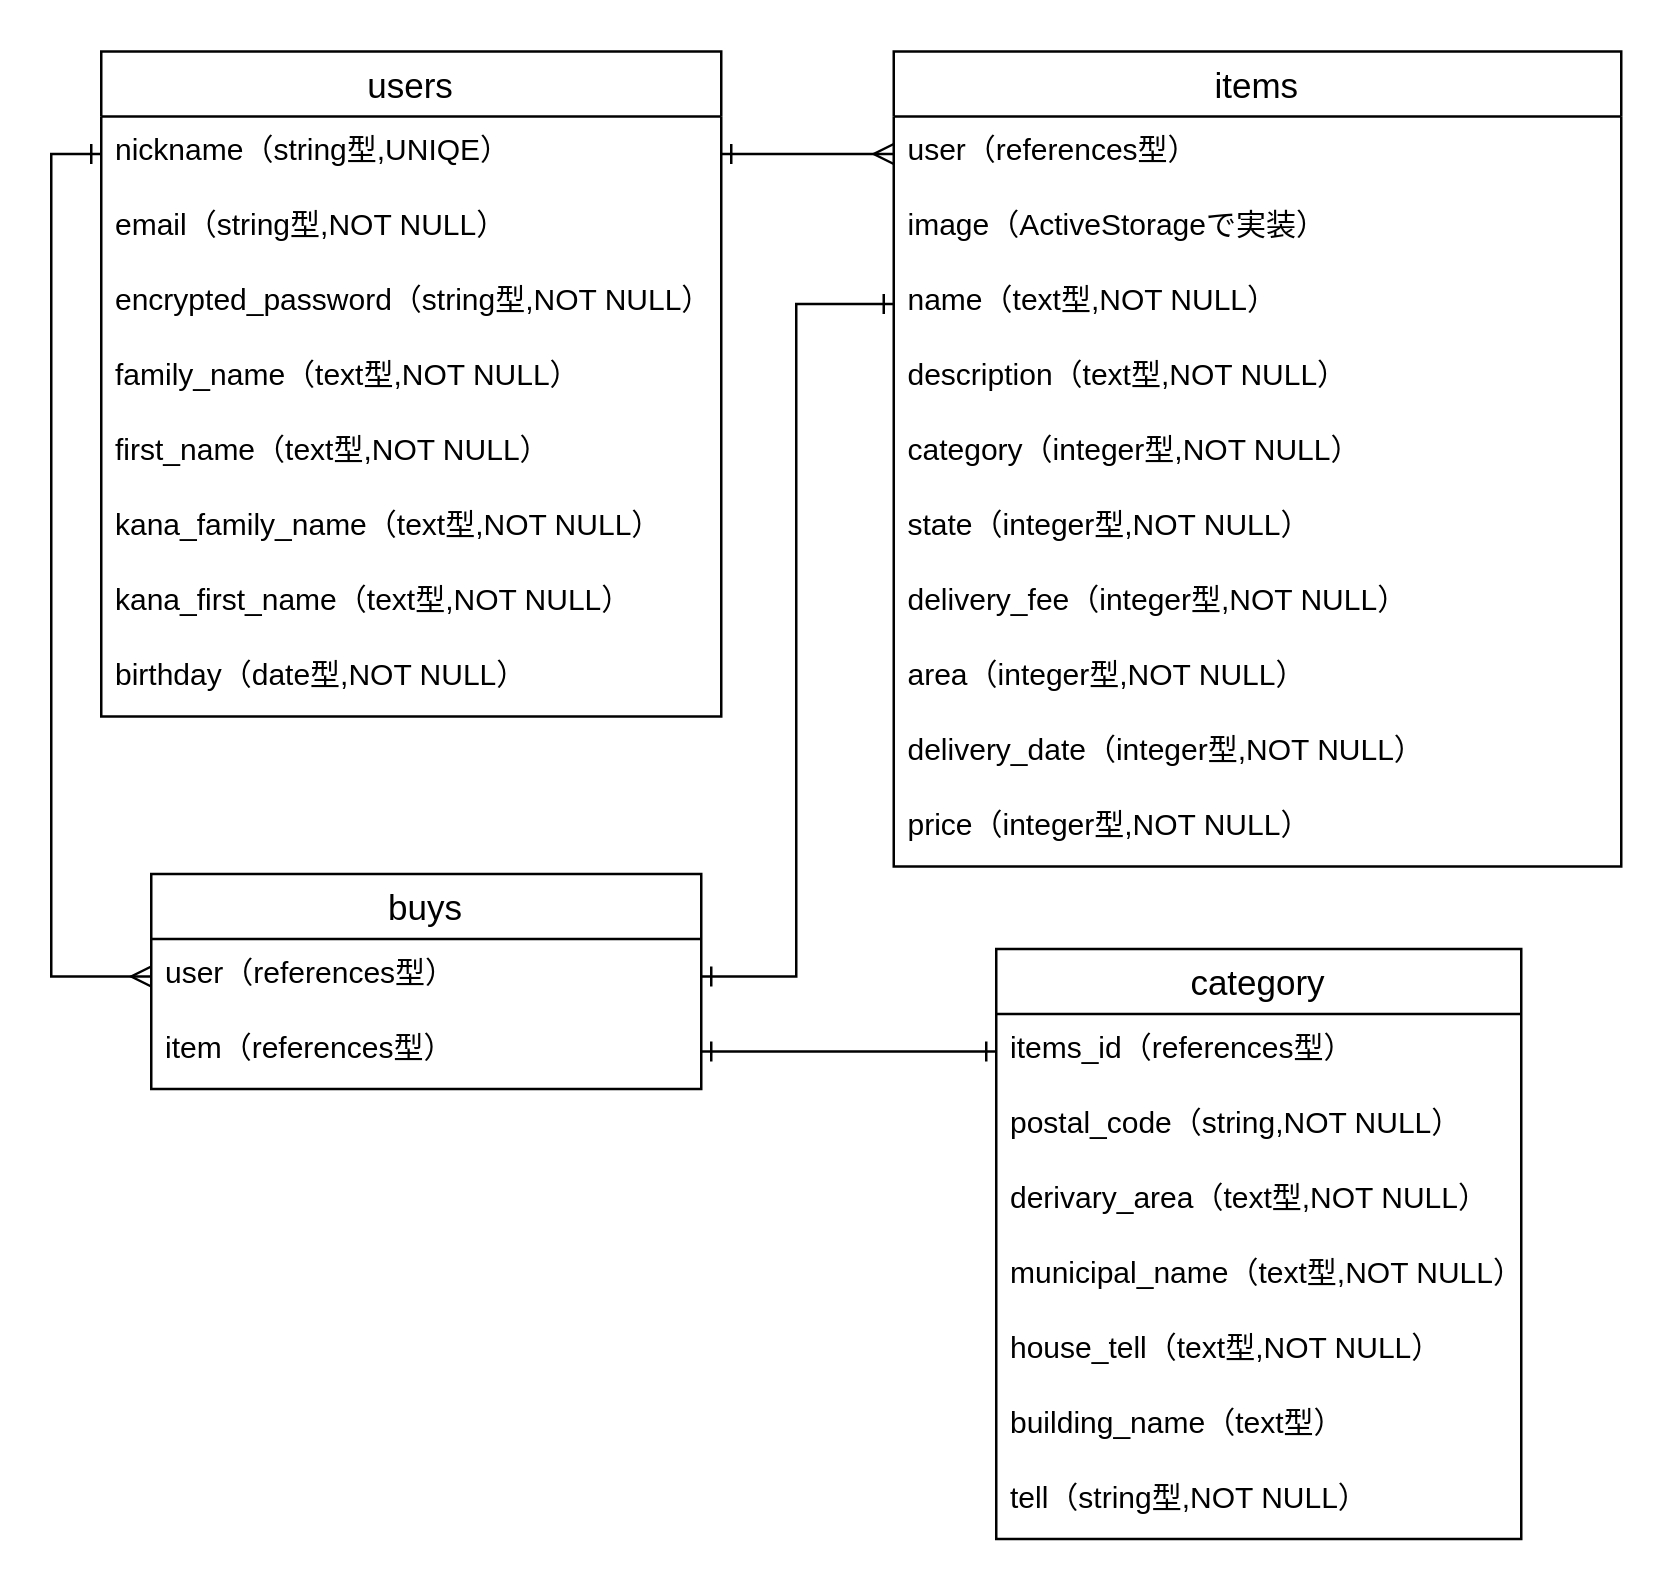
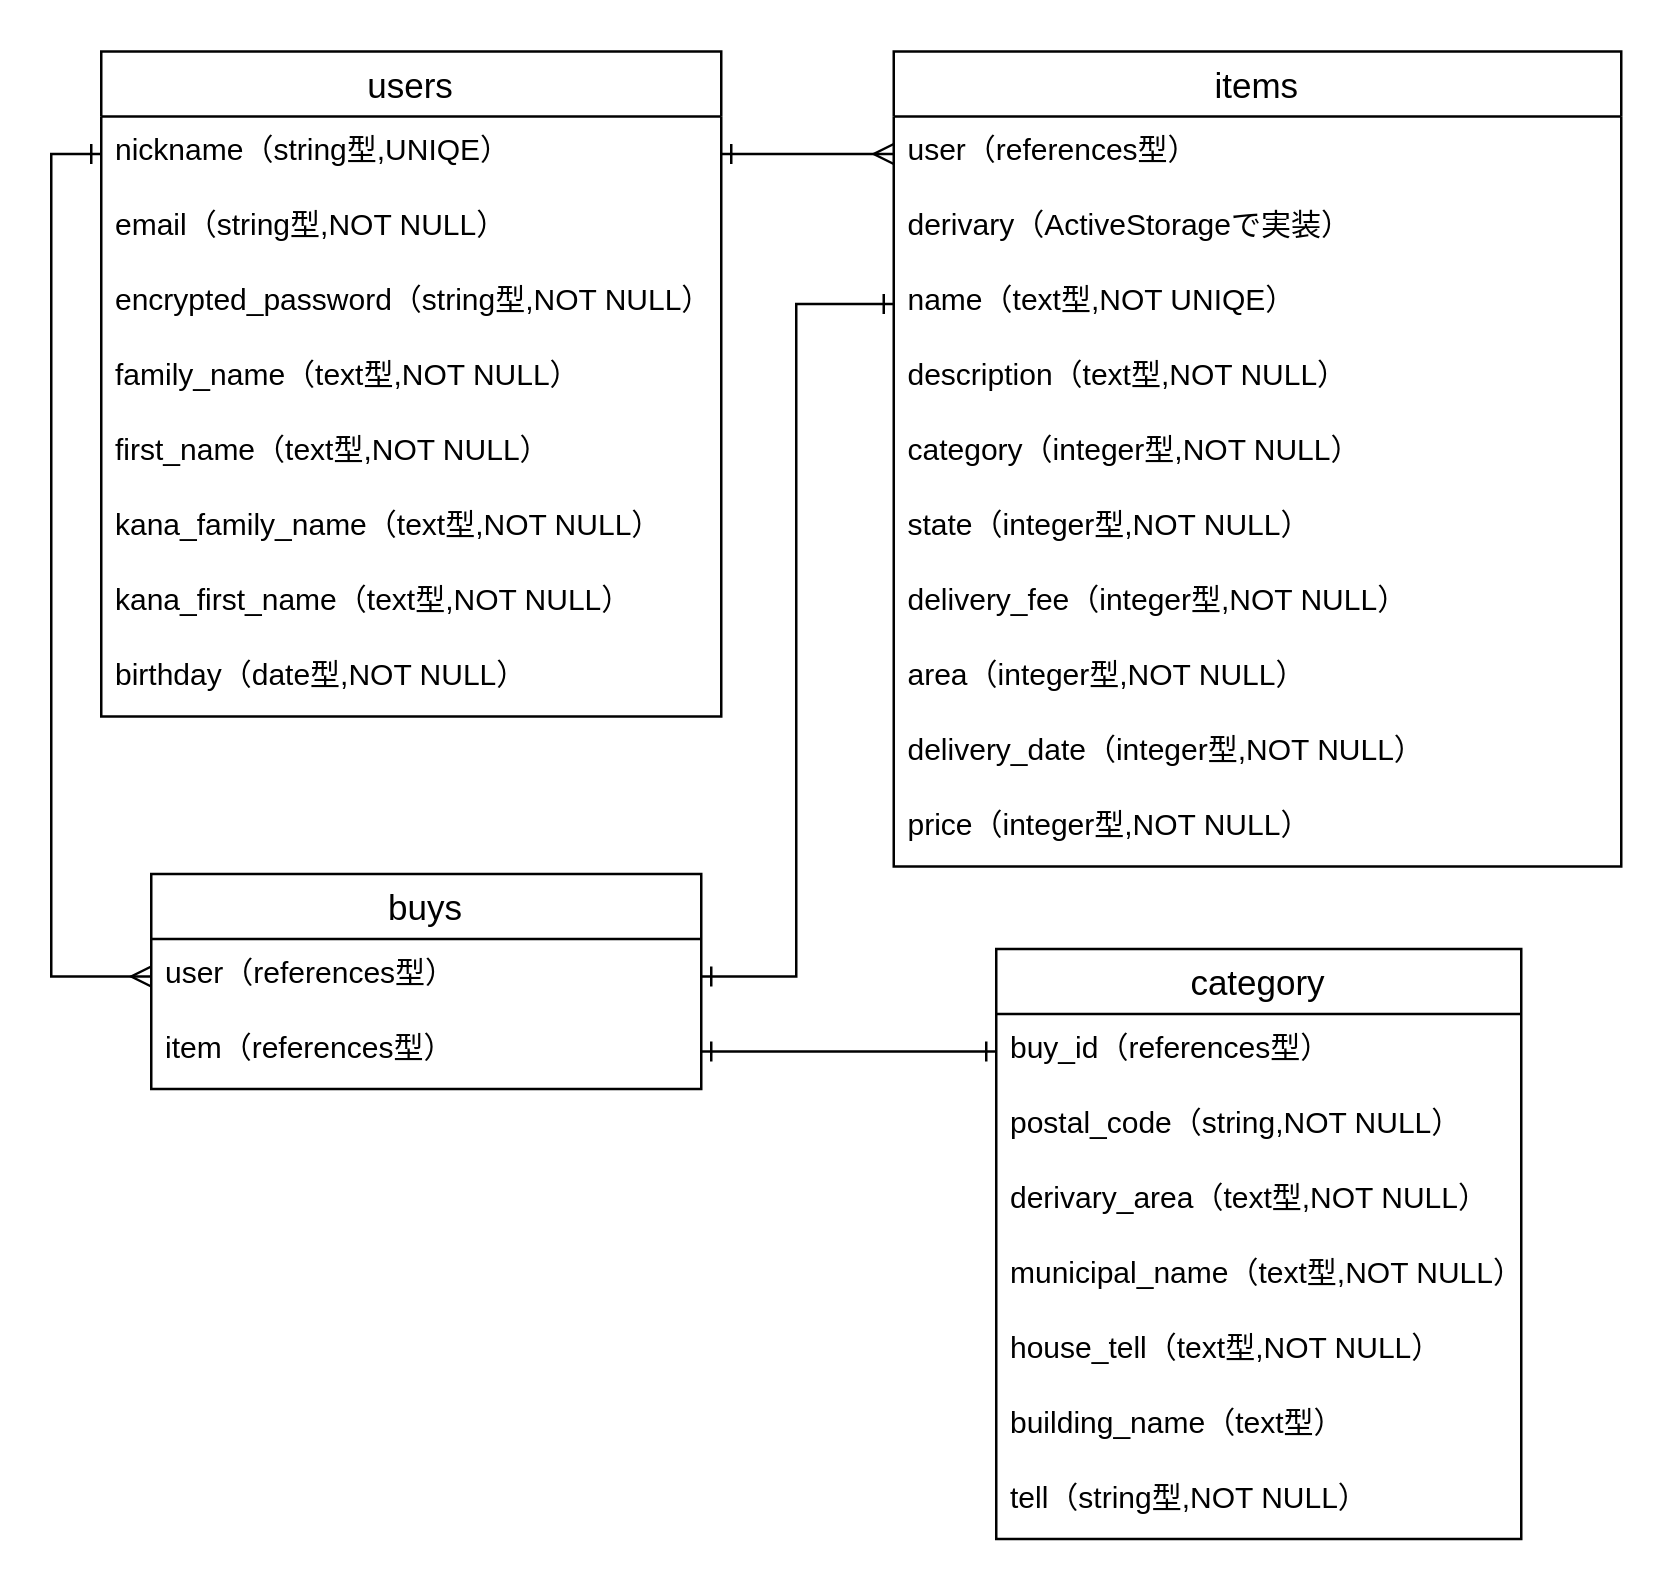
  <mxCell id="0" />
  <mxCell id="1" parent="0" />
  <mxCell id="2" value="users" style="swimlane;fontStyle=0;childLayout=stackLayout;horizontal=1;startSize=26;horizontalStack=0;resizeParent=1;resizeParentMax=0;resizeLast=0;collapsible=1;marginBottom=0;align=center;fontSize=14;" parent="1" vertex="1"><mxGeometry x="40" y="20" width="248" height="266" as="geometry" /></mxCell>
  <mxCell id="3" value="nickname（string型,UNIQE）" style="text;strokeColor=none;fillColor=none;spacingLeft=4;spacingRight=4;overflow=hidden;rotatable=0;points=[[0,0.5],[1,0.5]];portConstraint=eastwest;fontSize=12;" parent="2" vertex="1"><mxGeometry y="26" width="248" height="30" as="geometry" /></mxCell>
  <mxCell id="4" value="email（string型,NOT NULL）" style="text;strokeColor=none;fillColor=none;spacingLeft=4;spacingRight=4;overflow=hidden;rotatable=0;points=[[0,0.5],[1,0.5]];portConstraint=eastwest;fontSize=12;" parent="2" vertex="1"><mxGeometry y="56" width="248" height="30" as="geometry" /></mxCell>
  <mxCell id="5" value="encrypted_password（string型,NOT NULL）" style="text;strokeColor=none;fillColor=none;spacingLeft=4;spacingRight=4;overflow=hidden;rotatable=0;points=[[0,0.5],[1,0.5]];portConstraint=eastwest;fontSize=12;" parent="2" vertex="1"><mxGeometry y="86" width="248" height="30" as="geometry" /></mxCell>
  <mxCell id="6" value="family_name（text型,NOT NULL）" style="text;strokeColor=none;fillColor=none;spacingLeft=4;spacingRight=4;overflow=hidden;rotatable=0;points=[[0,0.5],[1,0.5]];portConstraint=eastwest;fontSize=12;" parent="2" vertex="1"><mxGeometry y="116" width="248" height="30" as="geometry" /></mxCell>
  <mxCell id="7" value="first_name（text型,NOT NULL）" style="text;strokeColor=none;fillColor=none;spacingLeft=4;spacingRight=4;overflow=hidden;rotatable=0;points=[[0,0.5],[1,0.5]];portConstraint=eastwest;fontSize=12;" parent="2" vertex="1"><mxGeometry y="146" width="248" height="30" as="geometry" /></mxCell>
  <mxCell id="8" value="kana_family_name（text型,NOT NULL）" style="text;strokeColor=none;fillColor=none;spacingLeft=4;spacingRight=4;overflow=hidden;rotatable=0;points=[[0,0.5],[1,0.5]];portConstraint=eastwest;fontSize=12;" parent="2" vertex="1"><mxGeometry y="176" width="248" height="30" as="geometry" /></mxCell>
  <mxCell id="9" value="kana_first_name（text型,NOT NULL）" style="text;strokeColor=none;fillColor=none;spacingLeft=4;spacingRight=4;overflow=hidden;rotatable=0;points=[[0,0.5],[1,0.5]];portConstraint=eastwest;fontSize=12;" parent="2" vertex="1"><mxGeometry y="206" width="248" height="30" as="geometry" /></mxCell>
  <mxCell id="10" value="birthday（date型,NOT NULL）" style="text;strokeColor=none;fillColor=none;spacingLeft=4;spacingRight=4;overflow=hidden;rotatable=0;points=[[0,0.5],[1,0.5]];portConstraint=eastwest;fontSize=12;" parent="2" vertex="1"><mxGeometry y="236" width="248" height="30" as="geometry" /></mxCell>
  <mxCell id="11" value="items" style="swimlane;fontStyle=0;childLayout=stackLayout;horizontal=1;startSize=26;horizontalStack=0;resizeParent=1;resizeParentMax=0;resizeLast=0;collapsible=1;marginBottom=0;align=center;fontSize=14;" parent="1" vertex="1"><mxGeometry x="357" y="20" width="291" height="326" as="geometry" /></mxCell>
  <mxCell id="12" value="user（references型）" style="text;strokeColor=none;fillColor=none;spacingLeft=4;spacingRight=4;overflow=hidden;rotatable=0;points=[[0,0.5],[1,0.5]];portConstraint=eastwest;fontSize=12;" parent="11" vertex="1"><mxGeometry y="26" width="291" height="30" as="geometry" /></mxCell>
- <mxCell id="13" value="image（ActiveStorageで実装）" style="text;strokeColor=none;fillColor=none;spacingLeft=4;spacingRight=4;overflow=hidden;rotatable=0;points=[[0,0.5],[1,0.5]];portConstraint=eastwest;fontSize=12;" parent="11" vertex="1"><mxGeometry y="56" width="291" height="30" as="geometry" /></mxCell>
- <mxCell id="14" value="name（text型,NOT NULL）" style="text;strokeColor=none;fillColor=none;spacingLeft=4;spacingRight=4;overflow=hidden;rotatable=0;points=[[0,0.5],[1,0.5]];portConstraint=eastwest;fontSize=12;" parent="11" vertex="1"><mxGeometry y="86" width="291" height="30" as="geometry" /></mxCell>
+ <mxCell id="13" value="derivary（ActiveStorageで実装）" style="text;strokeColor=none;fillColor=none;spacingLeft=4;spacingRight=4;overflow=hidden;rotatable=0;points=[[0,0.5],[1,0.5]];portConstraint=eastwest;fontSize=12;" parent="11" vertex="1"><mxGeometry y="56" width="291" height="30" as="geometry" /></mxCell>
+ <mxCell id="14" value="name（text型,NOT UNIQE）" style="text;strokeColor=none;fillColor=none;spacingLeft=4;spacingRight=4;overflow=hidden;rotatable=0;points=[[0,0.5],[1,0.5]];portConstraint=eastwest;fontSize=12;" parent="11" vertex="1"><mxGeometry y="86" width="291" height="30" as="geometry" /></mxCell>
  <mxCell id="15" value="description（text型,NOT NULL）" style="text;strokeColor=none;fillColor=none;spacingLeft=4;spacingRight=4;overflow=hidden;rotatable=0;points=[[0,0.5],[1,0.5]];portConstraint=eastwest;fontSize=12;" parent="11" vertex="1"><mxGeometry y="116" width="291" height="30" as="geometry" /></mxCell>
  <mxCell id="16" value="category（integer型,NOT NULL）" style="text;strokeColor=none;fillColor=none;spacingLeft=4;spacingRight=4;overflow=hidden;rotatable=0;points=[[0,0.5],[1,0.5]];portConstraint=eastwest;fontSize=12;" parent="11" vertex="1"><mxGeometry y="146" width="291" height="30" as="geometry" /></mxCell>
  <mxCell id="17" value="state（integer型,NOT NULL）" style="text;strokeColor=none;fillColor=none;spacingLeft=4;spacingRight=4;overflow=hidden;rotatable=0;points=[[0,0.5],[1,0.5]];portConstraint=eastwest;fontSize=12;" parent="11" vertex="1"><mxGeometry y="176" width="291" height="30" as="geometry" /></mxCell>
  <mxCell id="18" value="delivery_fee（integer型,NOT NULL）" style="text;strokeColor=none;fillColor=none;spacingLeft=4;spacingRight=4;overflow=hidden;rotatable=0;points=[[0,0.5],[1,0.5]];portConstraint=eastwest;fontSize=12;" parent="11" vertex="1"><mxGeometry y="206" width="291" height="30" as="geometry" /></mxCell>
  <mxCell id="19" value="area（integer型,NOT NULL）" style="text;strokeColor=none;fillColor=none;spacingLeft=4;spacingRight=4;overflow=hidden;rotatable=0;points=[[0,0.5],[1,0.5]];portConstraint=eastwest;fontSize=12;" parent="11" vertex="1"><mxGeometry y="236" width="291" height="30" as="geometry" /></mxCell>
  <mxCell id="20" value="delivery_date（integer型,NOT NULL）" style="text;strokeColor=none;fillColor=none;spacingLeft=4;spacingRight=4;overflow=hidden;rotatable=0;points=[[0,0.5],[1,0.5]];portConstraint=eastwest;fontSize=12;" parent="11" vertex="1"><mxGeometry y="266" width="291" height="30" as="geometry" /></mxCell>
  <mxCell id="21" value="price（integer型,NOT NULL）" style="text;strokeColor=none;fillColor=none;spacingLeft=4;spacingRight=4;overflow=hidden;rotatable=0;points=[[0,0.5],[1,0.5]];portConstraint=eastwest;fontSize=12;" parent="11" vertex="1"><mxGeometry y="296" width="291" height="30" as="geometry" /></mxCell>
  <mxCell id="22" style="edgeStyle=orthogonalEdgeStyle;rounded=0;orthogonalLoop=1;jettySize=auto;html=1;exitX=1;exitY=0.5;exitDx=0;exitDy=0;" parent="11" source="16" target="16" edge="1"><mxGeometry relative="1" as="geometry" /></mxCell>
  <mxCell id="23" value="buys" style="swimlane;fontStyle=0;childLayout=stackLayout;horizontal=1;startSize=26;horizontalStack=0;resizeParent=1;resizeParentMax=0;resizeLast=0;collapsible=1;marginBottom=0;align=center;fontSize=14;" parent="1" vertex="1"><mxGeometry x="60" y="349" width="220" height="86" as="geometry" /></mxCell>
  <mxCell id="24" value="user（references型）" style="text;strokeColor=none;fillColor=none;spacingLeft=4;spacingRight=4;overflow=hidden;rotatable=0;points=[[0,0.5],[1,0.5]];portConstraint=eastwest;fontSize=12;" parent="23" vertex="1"><mxGeometry y="26" width="220" height="30" as="geometry" /></mxCell>
  <mxCell id="25" value="item（references型）" style="text;strokeColor=none;fillColor=none;spacingLeft=4;spacingRight=4;overflow=hidden;rotatable=0;points=[[0,0.5],[1,0.5]];portConstraint=eastwest;fontSize=12;" parent="23" vertex="1"><mxGeometry y="56" width="220" height="30" as="geometry" /></mxCell>
  <mxCell id="26" value="category" style="swimlane;fontStyle=0;childLayout=stackLayout;horizontal=1;startSize=26;horizontalStack=0;resizeParent=1;resizeParentMax=0;resizeLast=0;collapsible=1;marginBottom=0;align=center;fontSize=14;" parent="1" vertex="1"><mxGeometry x="398" y="379" width="210" height="236" as="geometry" /></mxCell>
- <mxCell id="27" value="items_id（references型）" style="text;strokeColor=none;fillColor=none;spacingLeft=4;spacingRight=4;overflow=hidden;rotatable=0;points=[[0,0.5],[1,0.5]];portConstraint=eastwest;fontSize=12;" parent="26" vertex="1"><mxGeometry y="26" width="210" height="30" as="geometry" /></mxCell>
+ <mxCell id="27" value="buy_id（references型）" style="text;strokeColor=none;fillColor=none;spacingLeft=4;spacingRight=4;overflow=hidden;rotatable=0;points=[[0,0.5],[1,0.5]];portConstraint=eastwest;fontSize=12;" parent="26" vertex="1"><mxGeometry y="26" width="210" height="30" as="geometry" /></mxCell>
  <mxCell id="28" value="postal_code（string,NOT NULL）" style="text;strokeColor=none;fillColor=none;spacingLeft=4;spacingRight=4;overflow=hidden;rotatable=0;points=[[0,0.5],[1,0.5]];portConstraint=eastwest;fontSize=12;" parent="26" vertex="1"><mxGeometry y="56" width="210" height="30" as="geometry" /></mxCell>
  <mxCell id="29" value="derivary_area（text型,NOT NULL）" style="text;strokeColor=none;fillColor=none;spacingLeft=4;spacingRight=4;overflow=hidden;rotatable=0;points=[[0,0.5],[1,0.5]];portConstraint=eastwest;fontSize=12;" parent="26" vertex="1"><mxGeometry y="86" width="210" height="30" as="geometry" /></mxCell>
  <mxCell id="30" value="municipal_name（text型,NOT NULL）" style="text;strokeColor=none;fillColor=none;spacingLeft=4;spacingRight=4;overflow=hidden;rotatable=0;points=[[0,0.5],[1,0.5]];portConstraint=eastwest;fontSize=12;" parent="26" vertex="1"><mxGeometry y="116" width="210" height="30" as="geometry" /></mxCell>
  <mxCell id="31" value="house_tell（text型,NOT NULL）" style="text;strokeColor=none;fillColor=none;spacingLeft=4;spacingRight=4;overflow=hidden;rotatable=0;points=[[0,0.5],[1,0.5]];portConstraint=eastwest;fontSize=12;" parent="26" vertex="1"><mxGeometry y="146" width="210" height="30" as="geometry" /></mxCell>
  <mxCell id="32" value="building_name（text型）" style="text;strokeColor=none;fillColor=none;spacingLeft=4;spacingRight=4;overflow=hidden;rotatable=0;points=[[0,0.5],[1,0.5]];portConstraint=eastwest;fontSize=12;" parent="26" vertex="1"><mxGeometry y="176" width="210" height="30" as="geometry" /></mxCell>
  <mxCell id="33" value="tell（string型,NOT NULL）" style="text;strokeColor=none;fillColor=none;spacingLeft=4;spacingRight=4;overflow=hidden;rotatable=0;points=[[0,0.5],[1,0.5]];portConstraint=eastwest;fontSize=12;" parent="26" vertex="1"><mxGeometry y="206" width="210" height="30" as="geometry" /></mxCell>
  <mxCell id="34" value="" style="endArrow=ERmany;html=1;rounded=0;startArrow=ERone;startFill=0;endFill=0;exitX=1;exitY=0.5;exitDx=0;exitDy=0;entryX=0;entryY=0.5;entryDx=0;entryDy=0;" parent="1" source="3" target="12" edge="1"><mxGeometry relative="1" as="geometry"><mxPoint x="250" y="110" as="sourcePoint" /><mxPoint x="320" y="110" as="targetPoint" /></mxGeometry></mxCell>
  <mxCell id="35" value="" style="endArrow=ERone;html=1;rounded=0;endFill=0;startArrow=ERone;startFill=0;exitX=1;exitY=0.5;exitDx=0;exitDy=0;" parent="1" source="25" target="27" edge="1"><mxGeometry relative="1" as="geometry"><mxPoint x="280" y="422" as="sourcePoint" /><mxPoint x="560" y="368" as="targetPoint" /></mxGeometry></mxCell>
  <mxCell id="36" value="" style="endArrow=ERmany;html=1;rounded=0;startArrow=ERone;startFill=0;endFill=0;entryX=0;entryY=0.5;entryDx=0;entryDy=0;exitX=0;exitY=0.5;exitDx=0;exitDy=0;" parent="1" source="3" target="24" edge="1"><mxGeometry relative="1" as="geometry"><mxPoint x="20" y="60" as="sourcePoint" /><mxPoint x="20" y="320" as="targetPoint" /><Array as="points"><mxPoint x="20" y="61" /><mxPoint x="20" y="390" /></Array></mxGeometry></mxCell>
  <mxCell id="37" value="" style="endArrow=ERone;html=1;rounded=0;endFill=0;startArrow=ERone;startFill=0;entryX=0;entryY=0.5;entryDx=0;entryDy=0;exitX=1;exitY=0.5;exitDx=0;exitDy=0;" parent="1" source="24" target="14" edge="1"><mxGeometry relative="1" as="geometry"><mxPoint x="280" y="386" as="sourcePoint" /><mxPoint x="587" y="390" as="targetPoint" /><Array as="points"><mxPoint x="318" y="390" /><mxPoint x="318" y="121" /></Array></mxGeometry></mxCell>
